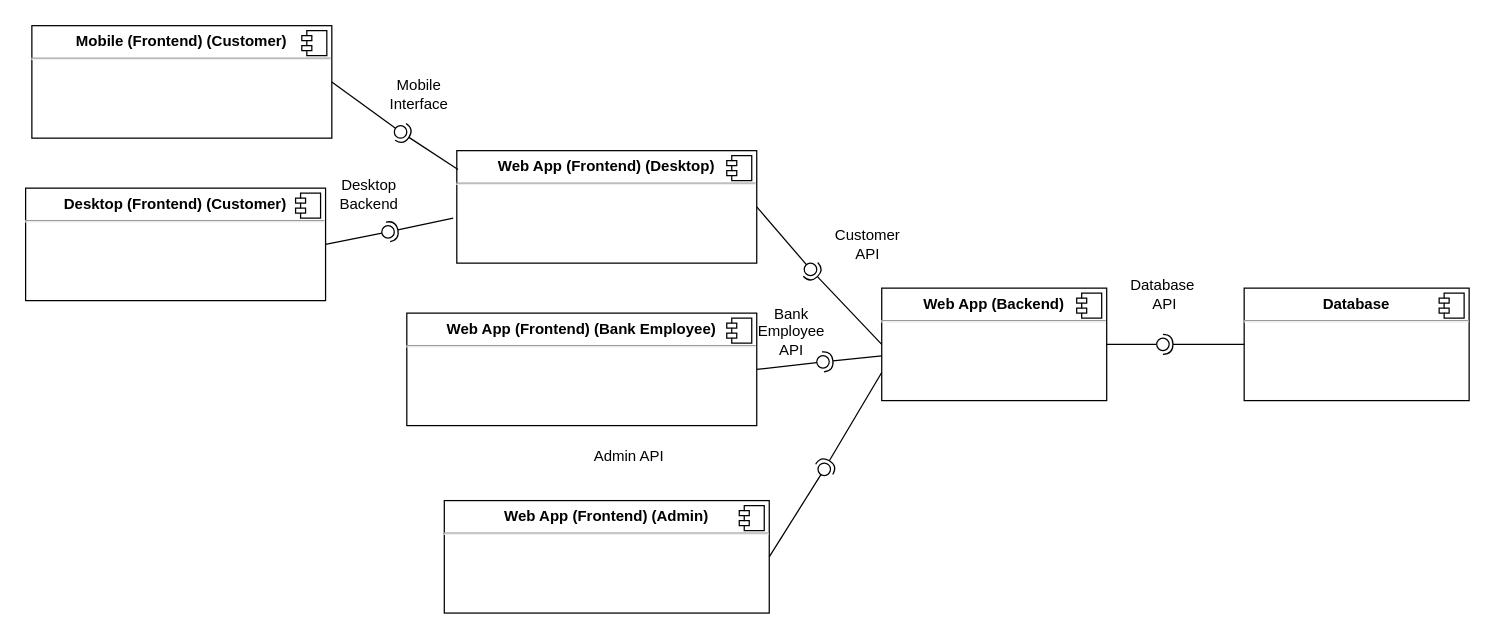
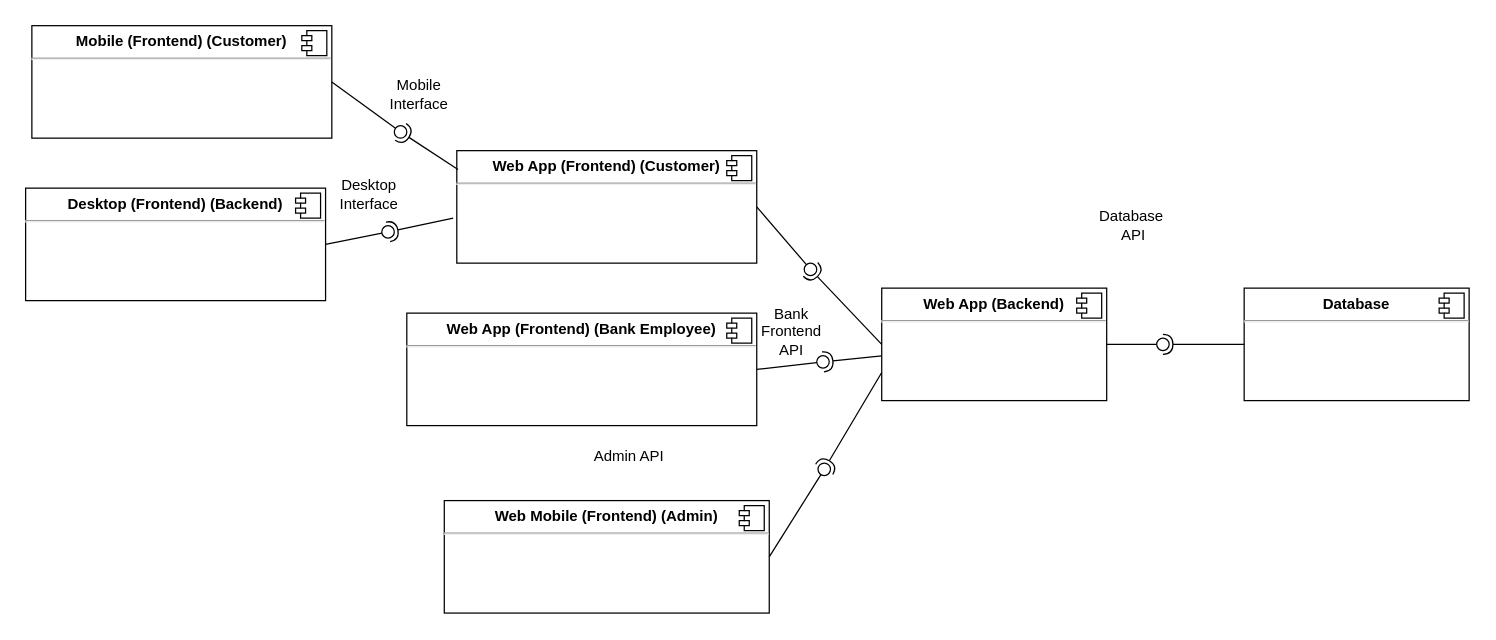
  <mxCell id="0" />
  <mxCell id="1" parent="0" />
  <mxCell id="2" value="&lt;p style=&quot;margin:0px;margin-top:6px;text-align:center;&quot;&gt;&lt;b&gt;Database&lt;/b&gt;&lt;br&gt;&lt;/p&gt;&lt;hr&gt;" style="align=left;overflow=fill;html=1;dropTarget=0;whiteSpace=wrap;" parent="1" vertex="1"><mxGeometry x="995" y="230" width="180" height="90" as="geometry" /></mxCell>
  <mxCell id="3" value="" style="shape=component;jettyWidth=8;jettyHeight=4;" parent="2" vertex="1"><mxGeometry x="1" width="20" height="20" relative="1" as="geometry"><mxPoint x="-24" y="4" as="offset" /></mxGeometry></mxCell>
- <mxCell id="4" value="&lt;p style=&quot;margin:0px;margin-top:6px;text-align:center;&quot;&gt;&lt;b&gt;Web App (Frontend) (Desktop)&lt;/b&gt;&lt;br&gt;&lt;/p&gt;&lt;hr&gt;&lt;p style=&quot;margin:0px;margin-left:8px;&quot;&gt;&lt;br&gt;&lt;/p&gt;" style="align=left;overflow=fill;html=1;dropTarget=0;whiteSpace=wrap;" parent="1" vertex="1"><mxGeometry x="365" y="120" width="240" height="90" as="geometry" /></mxCell>
+ <mxCell id="4" value="&lt;p style=&quot;margin:0px;margin-top:6px;text-align:center;&quot;&gt;&lt;b&gt;Web App (Frontend) (Customer)&lt;/b&gt;&lt;br&gt;&lt;/p&gt;&lt;hr&gt;&lt;p style=&quot;margin:0px;margin-left:8px;&quot;&gt;&lt;br&gt;&lt;/p&gt;" style="align=left;overflow=fill;html=1;dropTarget=0;whiteSpace=wrap;" parent="1" vertex="1"><mxGeometry x="365" y="120" width="240" height="90" as="geometry" /></mxCell>
  <mxCell id="5" value="" style="shape=component;jettyWidth=8;jettyHeight=4;" parent="4" vertex="1"><mxGeometry x="1" width="20" height="20" relative="1" as="geometry"><mxPoint x="-24" y="4" as="offset" /></mxGeometry></mxCell>
  <mxCell id="6" value="&lt;p style=&quot;margin:0px;margin-top:6px;text-align:center;&quot;&gt;&lt;b&gt;Web App (Backend)&lt;br&gt;&lt;/b&gt;&lt;/p&gt;&lt;hr&gt;" style="align=left;overflow=fill;html=1;dropTarget=0;whiteSpace=wrap;" parent="1" vertex="1"><mxGeometry x="705" y="230" width="180" height="90" as="geometry" /></mxCell>
  <mxCell id="7" value="" style="shape=component;jettyWidth=8;jettyHeight=4;" parent="6" vertex="1"><mxGeometry x="1" width="20" height="20" relative="1" as="geometry"><mxPoint x="-24" y="4" as="offset" /></mxGeometry></mxCell>
  <mxCell id="8" value="" style="rounded=0;orthogonalLoop=1;jettySize=auto;html=1;endArrow=none;endFill=0;sketch=0;sourcePerimeterSpacing=0;targetPerimeterSpacing=0;exitX=1;exitY=0.5;exitDx=0;exitDy=0;" parent="1" source="6" target="10" edge="1"><mxGeometry relative="1" as="geometry"><mxPoint x="895" y="275" as="sourcePoint" /></mxGeometry></mxCell>
  <mxCell id="9" value="" style="rounded=0;orthogonalLoop=1;jettySize=auto;html=1;endArrow=halfCircle;endFill=0;entryX=0.5;entryY=0.5;endSize=6;strokeWidth=1;sketch=0;exitX=0;exitY=0.5;exitDx=0;exitDy=0;" parent="1" source="2" target="10" edge="1"><mxGeometry relative="1" as="geometry"><mxPoint x="935" y="275" as="sourcePoint" /></mxGeometry></mxCell>
  <mxCell id="10" value="" style="ellipse;whiteSpace=wrap;html=1;align=center;aspect=fixed;resizable=0;points=[];outlineConnect=0;sketch=0;" parent="1" vertex="1"><mxGeometry x="925" y="270" width="10" height="10" as="geometry" /></mxCell>
  <mxCell id="11" value="" style="rounded=0;orthogonalLoop=1;jettySize=auto;html=1;endArrow=none;endFill=0;sketch=0;sourcePerimeterSpacing=0;targetPerimeterSpacing=0;exitX=1;exitY=0.5;exitDx=0;exitDy=0;" parent="1" source="4" target="13" edge="1"><mxGeometry relative="1" as="geometry"><mxPoint x="649" y="165" as="sourcePoint" /></mxGeometry></mxCell>
  <mxCell id="12" value="" style="rounded=0;orthogonalLoop=1;jettySize=auto;html=1;endArrow=halfCircle;endFill=0;entryX=0.5;entryY=0.5;endSize=6;strokeWidth=1;sketch=0;exitX=0;exitY=0.5;exitDx=0;exitDy=0;" parent="1" source="6" target="13" edge="1"><mxGeometry relative="1" as="geometry"><mxPoint x="679" y="275" as="sourcePoint" /></mxGeometry></mxCell>
  <mxCell id="13" value="" style="ellipse;whiteSpace=wrap;html=1;align=center;aspect=fixed;resizable=0;points=[];outlineConnect=0;sketch=0;" parent="1" vertex="1"><mxGeometry x="643" y="210" width="10" height="10" as="geometry" /></mxCell>
  <mxCell id="14" value="&lt;p style=&quot;margin:0px;margin-top:6px;text-align:center;&quot;&gt;&lt;b&gt;Web App (Frontend) (Bank Employee)&lt;/b&gt;&lt;/p&gt;&lt;hr&gt;" style="align=left;overflow=fill;html=1;dropTarget=0;whiteSpace=wrap;" parent="1" vertex="1"><mxGeometry x="325" y="250" width="280" height="90" as="geometry" /></mxCell>
  <mxCell id="15" value="" style="shape=component;jettyWidth=8;jettyHeight=4;" parent="14" vertex="1"><mxGeometry x="1" width="20" height="20" relative="1" as="geometry"><mxPoint x="-24" y="4" as="offset" /></mxGeometry></mxCell>
- <mxCell id="16" value="&lt;p style=&quot;margin:0px;margin-top:6px;text-align:center;&quot;&gt;&lt;b&gt;Web App (Frontend) (Admin)&lt;/b&gt;&lt;/p&gt;&lt;p style=&quot;margin:0px;margin-top:6px;text-align:center;&quot;&gt;&lt;/p&gt;&lt;hr&gt;" style="align=left;overflow=fill;html=1;dropTarget=0;whiteSpace=wrap;" parent="1" vertex="1"><mxGeometry x="355" y="400" width="260" height="90" as="geometry" /></mxCell>
+ <mxCell id="16" value="&lt;p style=&quot;margin:0px;margin-top:6px;text-align:center;&quot;&gt;&lt;b&gt;Web Mobile (Frontend) (Admin)&lt;/b&gt;&lt;/p&gt;&lt;p style=&quot;margin:0px;margin-top:6px;text-align:center;&quot;&gt;&lt;/p&gt;&lt;hr&gt;" style="align=left;overflow=fill;html=1;dropTarget=0;whiteSpace=wrap;" parent="1" vertex="1"><mxGeometry x="355" y="400" width="260" height="90" as="geometry" /></mxCell>
  <mxCell id="17" value="" style="shape=component;jettyWidth=8;jettyHeight=4;" parent="16" vertex="1"><mxGeometry x="1" width="20" height="20" relative="1" as="geometry"><mxPoint x="-24" y="4" as="offset" /></mxGeometry></mxCell>
  <mxCell id="18" value="" style="rounded=0;orthogonalLoop=1;jettySize=auto;html=1;endArrow=none;endFill=0;sketch=0;sourcePerimeterSpacing=0;targetPerimeterSpacing=0;exitX=1;exitY=0.5;exitDx=0;exitDy=0;" parent="1" source="16" target="20" edge="1"><mxGeometry relative="1" as="geometry"><mxPoint x="655" y="432" as="sourcePoint" /></mxGeometry></mxCell>
  <mxCell id="19" value="" style="rounded=0;orthogonalLoop=1;jettySize=auto;html=1;endArrow=halfCircle;endFill=0;entryX=0.5;entryY=0.5;endSize=6;strokeWidth=1;sketch=0;exitX=0;exitY=0.75;exitDx=0;exitDy=0;" parent="1" source="6" target="20" edge="1"><mxGeometry relative="1" as="geometry"><mxPoint x="695" y="432" as="sourcePoint" /></mxGeometry></mxCell>
  <mxCell id="20" value="" style="ellipse;whiteSpace=wrap;html=1;align=center;aspect=fixed;resizable=0;points=[];outlineConnect=0;sketch=0;" parent="1" vertex="1"><mxGeometry x="654" y="370" width="10" height="10" as="geometry" /></mxCell>
  <mxCell id="21" value="" style="rounded=0;orthogonalLoop=1;jettySize=auto;html=1;endArrow=none;endFill=0;sketch=0;sourcePerimeterSpacing=0;targetPerimeterSpacing=0;exitX=1;exitY=0.5;exitDx=0;exitDy=0;" parent="1" source="14" target="23" edge="1"><mxGeometry relative="1" as="geometry"><mxPoint x="638" y="289" as="sourcePoint" /></mxGeometry></mxCell>
  <mxCell id="22" value="" style="rounded=0;orthogonalLoop=1;jettySize=auto;html=1;endArrow=halfCircle;endFill=0;entryX=0.5;entryY=0.5;endSize=6;strokeWidth=1;sketch=0;" parent="1" source="6" target="23" edge="1"><mxGeometry relative="1" as="geometry"><mxPoint x="678" y="289" as="sourcePoint" /></mxGeometry></mxCell>
  <mxCell id="23" value="" style="ellipse;whiteSpace=wrap;html=1;align=center;aspect=fixed;resizable=0;points=[];outlineConnect=0;sketch=0;" parent="1" vertex="1"><mxGeometry x="653" y="284" width="10" height="10" as="geometry" /></mxCell>
  <mxCell id="24" value="&lt;p style=&quot;margin:0px;margin-top:6px;text-align:center;&quot;&gt;&lt;b&gt;Mobile (Frontend) (Customer)&lt;/b&gt;&lt;br&gt;&lt;/p&gt;&lt;hr&gt;&lt;p style=&quot;margin:0px;margin-left:8px;&quot;&gt;&lt;br&gt;&lt;/p&gt;" style="align=left;overflow=fill;html=1;dropTarget=0;whiteSpace=wrap;" vertex="1" parent="1"><mxGeometry x="25" y="20" width="240" height="90" as="geometry" /></mxCell>
  <mxCell id="25" value="" style="shape=component;jettyWidth=8;jettyHeight=4;" vertex="1" parent="24"><mxGeometry x="1" width="20" height="20" relative="1" as="geometry"><mxPoint x="-24" y="4" as="offset" /></mxGeometry></mxCell>
- <mxCell id="26" value="&lt;p style=&quot;margin:0px;margin-top:6px;text-align:center;&quot;&gt;&lt;b&gt;Desktop (Frontend) (Customer)&lt;/b&gt;&lt;br&gt;&lt;/p&gt;&lt;hr&gt;&lt;p style=&quot;margin:0px;margin-left:8px;&quot;&gt;&lt;br&gt;&lt;/p&gt;" style="align=left;overflow=fill;html=1;dropTarget=0;whiteSpace=wrap;" vertex="1" parent="1"><mxGeometry x="20" y="150" width="240" height="90" as="geometry" /></mxCell>
+ <mxCell id="26" value="&lt;p style=&quot;margin:0px;margin-top:6px;text-align:center;&quot;&gt;&lt;b&gt;Desktop (Frontend) (Backend)&lt;/b&gt;&lt;br&gt;&lt;/p&gt;&lt;hr&gt;&lt;p style=&quot;margin:0px;margin-left:8px;&quot;&gt;&lt;br&gt;&lt;/p&gt;" style="align=left;overflow=fill;html=1;dropTarget=0;whiteSpace=wrap;" vertex="1" parent="1"><mxGeometry x="20" y="150" width="240" height="90" as="geometry" /></mxCell>
  <mxCell id="27" value="" style="shape=component;jettyWidth=8;jettyHeight=4;" vertex="1" parent="26"><mxGeometry x="1" width="20" height="20" relative="1" as="geometry"><mxPoint x="-24" y="4" as="offset" /></mxGeometry></mxCell>
  <mxCell id="28" value="" style="rounded=0;orthogonalLoop=1;jettySize=auto;html=1;endArrow=none;endFill=0;sketch=0;sourcePerimeterSpacing=0;targetPerimeterSpacing=0;exitX=1;exitY=0.5;exitDx=0;exitDy=0;" edge="1" target="30" parent="1" source="26"><mxGeometry relative="1" as="geometry"><mxPoint x="297" y="198" as="sourcePoint" /></mxGeometry></mxCell>
  <mxCell id="29" value="" style="rounded=0;orthogonalLoop=1;jettySize=auto;html=1;endArrow=halfCircle;endFill=0;entryX=0.5;entryY=0.5;endSize=6;strokeWidth=1;sketch=0;exitX=-0.012;exitY=0.6;exitDx=0;exitDy=0;exitPerimeter=0;" edge="1" target="30" parent="1" source="4"><mxGeometry relative="1" as="geometry"><mxPoint x="337" y="198" as="sourcePoint" /></mxGeometry></mxCell>
  <mxCell id="30" value="" style="ellipse;whiteSpace=wrap;html=1;align=center;aspect=fixed;resizable=0;points=[];outlineConnect=0;sketch=0;" vertex="1" parent="1"><mxGeometry x="305" y="180" width="10" height="10" as="geometry" /></mxCell>
  <mxCell id="31" value="" style="rounded=0;orthogonalLoop=1;jettySize=auto;html=1;endArrow=none;endFill=0;sketch=0;sourcePerimeterSpacing=0;targetPerimeterSpacing=0;exitX=1;exitY=0.5;exitDx=0;exitDy=0;" edge="1" target="33" parent="1" source="24"><mxGeometry relative="1" as="geometry"><mxPoint x="300" y="105" as="sourcePoint" /></mxGeometry></mxCell>
  <mxCell id="32" value="" style="rounded=0;orthogonalLoop=1;jettySize=auto;html=1;endArrow=halfCircle;endFill=0;entryX=0.5;entryY=0.5;endSize=6;strokeWidth=1;sketch=0;exitX=0.004;exitY=0.167;exitDx=0;exitDy=0;exitPerimeter=0;" edge="1" target="33" parent="1" source="4"><mxGeometry relative="1" as="geometry"><mxPoint x="340" y="105" as="sourcePoint" /></mxGeometry></mxCell>
  <mxCell id="33" value="" style="ellipse;whiteSpace=wrap;html=1;align=center;aspect=fixed;resizable=0;points=[];outlineConnect=0;sketch=0;" vertex="1" parent="1"><mxGeometry x="315" y="100" width="10" height="10" as="geometry" /></mxCell>
  <mxCell id="34" value="Mobile Interface" style="text;html=1;strokeColor=none;fillColor=none;align=center;verticalAlign=middle;whiteSpace=wrap;rounded=0;" vertex="1" parent="1"><mxGeometry x="305" y="60" width="60" height="30" as="geometry" /></mxCell>
- <mxCell id="35" value="Desktop Backend" style="text;html=1;strokeColor=none;fillColor=none;align=center;verticalAlign=middle;whiteSpace=wrap;rounded=0;" vertex="1" parent="1"><mxGeometry x="265" y="140" width="60" height="30" as="geometry" /></mxCell>
- <mxCell id="36" value="Customer API" style="text;html=1;strokeColor=none;fillColor=none;align=center;verticalAlign=middle;whiteSpace=wrap;rounded=0;" vertex="1" parent="1"><mxGeometry x="664" y="180" width="60" height="30" as="geometry" /></mxCell>
- <mxCell id="37" value="Bank Employee API" style="text;html=1;strokeColor=none;fillColor=none;align=center;verticalAlign=middle;whiteSpace=wrap;rounded=0;" vertex="1" parent="1"><mxGeometry x="603" y="250" width="60" height="30" as="geometry" /></mxCell>
+ <mxCell id="35" value="Desktop Interface" style="text;html=1;strokeColor=none;fillColor=none;align=center;verticalAlign=middle;whiteSpace=wrap;rounded=0;" vertex="1" parent="1"><mxGeometry x="265" y="140" width="60" height="30" as="geometry" /></mxCell>
+ <mxCell id="37" value="Bank Frontend API" style="text;html=1;strokeColor=none;fillColor=none;align=center;verticalAlign=middle;whiteSpace=wrap;rounded=0;" vertex="1" parent="1"><mxGeometry x="603" y="250" width="60" height="30" as="geometry" /></mxCell>
  <mxCell id="38" value="Admin API" style="text;html=1;strokeColor=none;fillColor=none;align=center;verticalAlign=middle;whiteSpace=wrap;rounded=0;" vertex="1" parent="1"><mxGeometry x="473" y="350" width="60" height="30" as="geometry" /></mxCell>
- <mxCell id="39" value="&lt;div&gt;Database&lt;/div&gt;&lt;div&gt;&amp;nbsp;API&lt;/div&gt;" style="text;html=1;strokeColor=none;fillColor=none;align=center;verticalAlign=middle;whiteSpace=wrap;rounded=0;" vertex="1" parent="1"><mxGeometry x="900" y="220" width="60" height="30" as="geometry" /></mxCell>
+ <mxCell id="39" value="&lt;div&gt;Database&lt;/div&gt;&lt;div&gt;&amp;nbsp;API&lt;/div&gt;" style="text;html=1;strokeColor=none;fillColor=none;align=center;verticalAlign=middle;whiteSpace=wrap;rounded=0;" vertex="1" parent="1"><mxGeometry x="875" y="165" width="60" height="30" as="geometry" /></mxCell>
